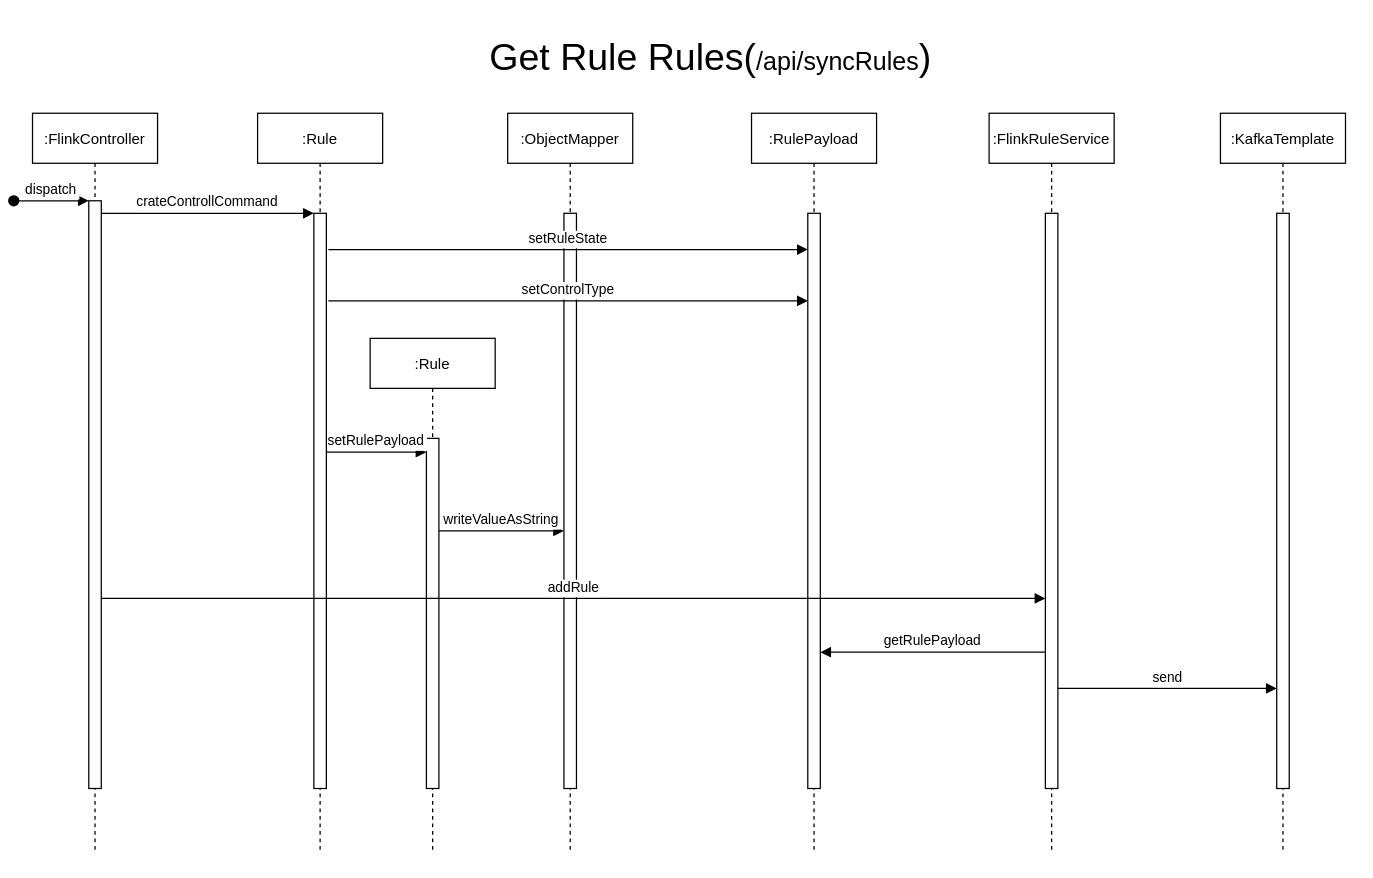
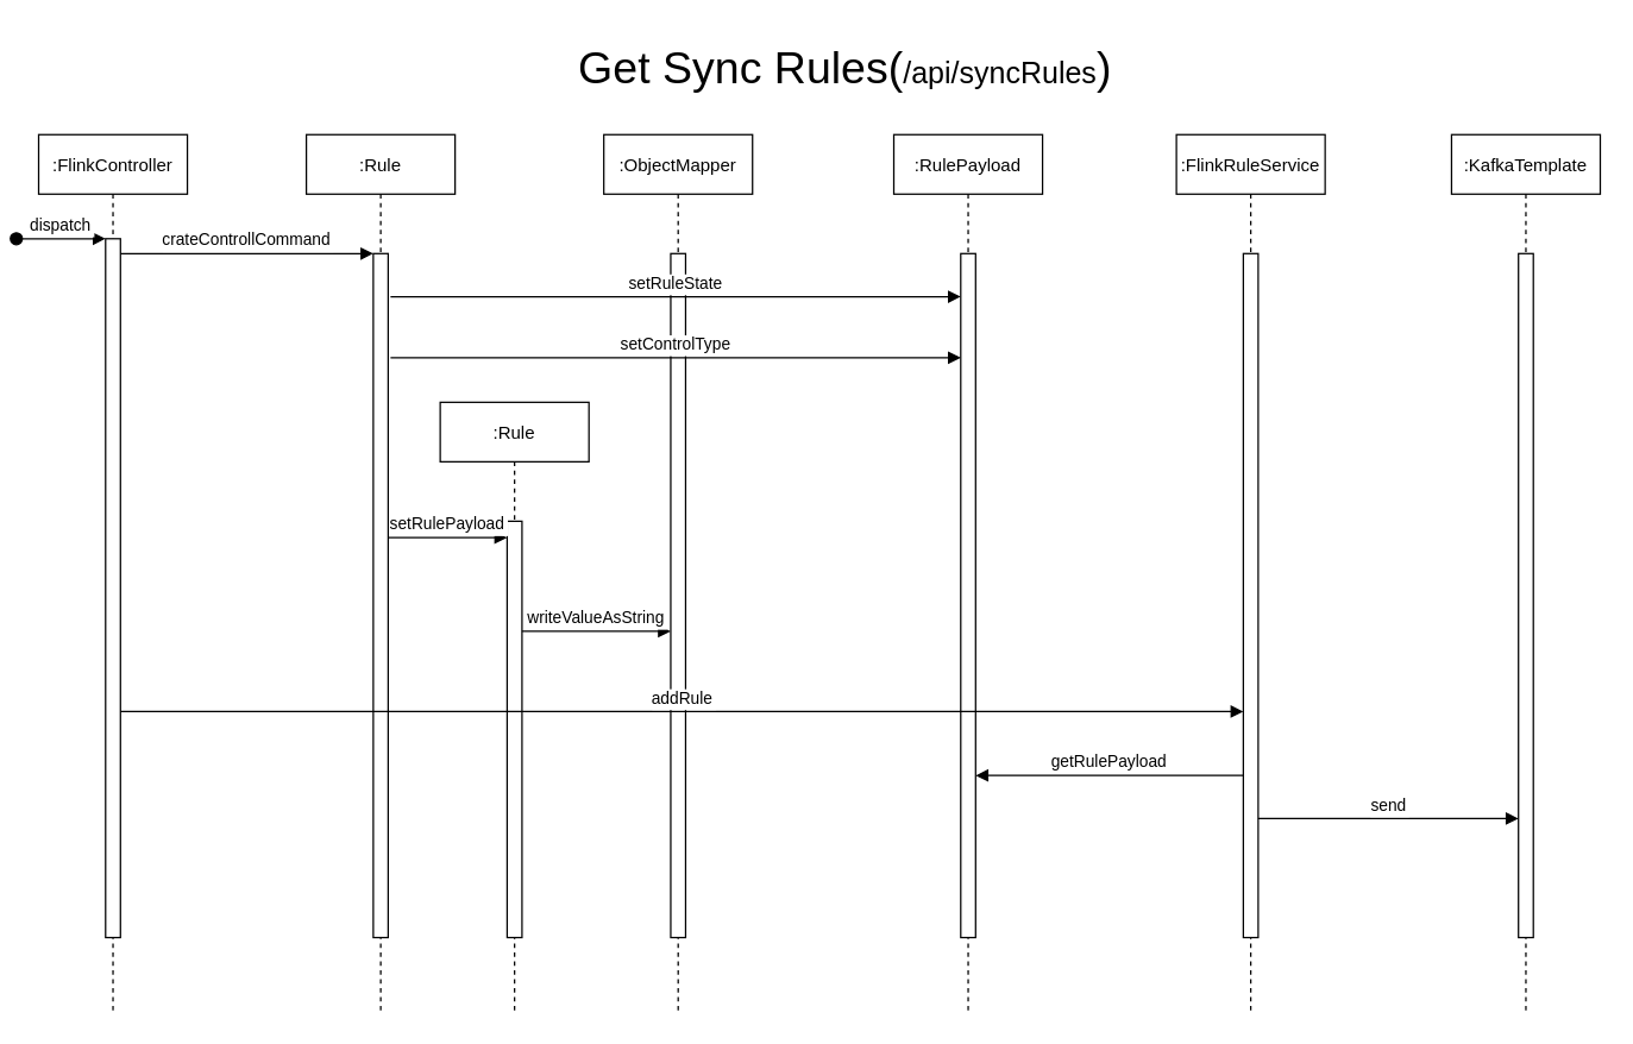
  <mxCell id="0" />
  <mxCell id="1" parent="0" />
  <mxCell id="2" value=":FlinkController" style="shape=umlLifeline;perimeter=lifelinePerimeter;container=1;collapsible=0;recursiveResize=0;rounded=0;shadow=0;strokeWidth=1;" vertex="1" parent="1"><mxGeometry x="20.5" y="90" width="100" height="590" as="geometry" /></mxCell>
  <mxCell id="3" value="" style="points=[];perimeter=orthogonalPerimeter;rounded=0;shadow=0;strokeWidth=1;" vertex="1" parent="2"><mxGeometry x="45" y="70" width="10" height="470" as="geometry" /></mxCell>
  <mxCell id="4" value="dispatch" style="verticalAlign=bottom;startArrow=oval;endArrow=block;startSize=8;shadow=0;strokeWidth=1;" edge="1" parent="2" target="3"><mxGeometry relative="1" as="geometry"><mxPoint x="-15" y="70" as="sourcePoint" /></mxGeometry></mxCell>
  <mxCell id="5" value=":Rule" style="shape=umlLifeline;perimeter=lifelinePerimeter;container=1;collapsible=0;recursiveResize=0;rounded=0;shadow=0;strokeWidth=1;" vertex="1" parent="1"><mxGeometry x="200.5" y="90" width="100" height="590" as="geometry" /></mxCell>
  <mxCell id="6" value="" style="points=[];perimeter=orthogonalPerimeter;rounded=0;shadow=0;strokeWidth=1;" vertex="1" parent="5"><mxGeometry x="45" y="80" width="10" height="460" as="geometry" /></mxCell>
  <mxCell id="7" value="crateControllCommand" style="verticalAlign=bottom;endArrow=block;entryX=0;entryY=0;shadow=0;strokeWidth=1;" edge="1" parent="1" source="3" target="6"><mxGeometry relative="1" as="geometry"><mxPoint x="175.5" y="170" as="sourcePoint" /></mxGeometry></mxCell>
  <mxCell id="8" value=":RulePayload" style="shape=umlLifeline;perimeter=lifelinePerimeter;container=1;collapsible=0;recursiveResize=0;rounded=0;shadow=0;strokeWidth=1;" vertex="1" parent="1"><mxGeometry x="595.5" y="90" width="100" height="590" as="geometry" /></mxCell>
  <mxCell id="9" value="" style="points=[];perimeter=orthogonalPerimeter;rounded=0;shadow=0;strokeWidth=1;" vertex="1" parent="8"><mxGeometry x="45" y="80" width="10" height="460" as="geometry" /></mxCell>
  <mxCell id="10" value=":FlinkRuleService" style="shape=umlLifeline;perimeter=lifelinePerimeter;container=1;collapsible=0;recursiveResize=0;rounded=0;shadow=0;strokeWidth=1;" vertex="1" parent="1"><mxGeometry x="785.5" y="90" width="100" height="590" as="geometry" /></mxCell>
  <mxCell id="11" value="" style="points=[];perimeter=orthogonalPerimeter;rounded=0;shadow=0;strokeWidth=1;" vertex="1" parent="10"><mxGeometry x="45" y="80" width="10" height="460" as="geometry" /></mxCell>
- <mxCell id="12" value="&lt;font style=&quot;font-size: 30px&quot;&gt;Get Rule Rules(&lt;/font&gt;&lt;font style=&quot;font-size: 20px&quot;&gt;/api/syncRules&lt;/font&gt;&lt;font style=&quot;font-size: 30px&quot;&gt;)&lt;/font&gt;" style="text;html=1;strokeColor=none;fillColor=none;align=center;verticalAlign=middle;whiteSpace=wrap;rounded=0;" vertex="1" parent="1"><mxGeometry x="218" y="20" width="690" height="50" as="geometry" /></mxCell>
+ <mxCell id="12" value="&lt;font style=&quot;font-size: 30px&quot;&gt;Get Sync Rules(&lt;/font&gt;&lt;font style=&quot;font-size: 20px&quot;&gt;/api/syncRules&lt;/font&gt;&lt;font style=&quot;font-size: 30px&quot;&gt;)&lt;/font&gt;" style="text;html=1;strokeColor=none;fillColor=none;align=center;verticalAlign=middle;whiteSpace=wrap;rounded=0;" vertex="1" parent="1"><mxGeometry x="218" y="20" width="690" height="50" as="geometry" /></mxCell>
  <mxCell id="13" value=":Rule" style="shape=umlLifeline;perimeter=lifelinePerimeter;container=1;collapsible=0;recursiveResize=0;rounded=0;shadow=0;strokeWidth=1;" vertex="1" parent="1"><mxGeometry x="290.5" y="270" width="100" height="410" as="geometry" /></mxCell>
  <mxCell id="14" value="" style="points=[];perimeter=orthogonalPerimeter;rounded=0;shadow=0;strokeWidth=1;" vertex="1" parent="13"><mxGeometry x="45" y="80" width="10" height="280" as="geometry" /></mxCell>
  <mxCell id="15" value="setRulePayload" style="verticalAlign=bottom;endArrow=block;shadow=0;strokeWidth=1;" edge="1" parent="1"><mxGeometry relative="1" as="geometry"><mxPoint x="255.5" y="361" as="sourcePoint" /><mxPoint x="335.5" y="361" as="targetPoint" /></mxGeometry></mxCell>
  <mxCell id="16" value=":ObjectMapper" style="shape=umlLifeline;perimeter=lifelinePerimeter;container=1;collapsible=0;recursiveResize=0;rounded=0;shadow=0;strokeWidth=1;" vertex="1" parent="1"><mxGeometry x="400.5" y="90" width="100" height="590" as="geometry" /></mxCell>
  <mxCell id="17" value="" style="points=[];perimeter=orthogonalPerimeter;rounded=0;shadow=0;strokeWidth=1;" vertex="1" parent="16"><mxGeometry x="45" y="80" width="10" height="460" as="geometry" /></mxCell>
  <mxCell id="18" value="writeValueAsString" style="verticalAlign=bottom;endArrow=block;shadow=0;strokeWidth=1;" edge="1" parent="1"><mxGeometry relative="1" as="geometry"><mxPoint x="345.5" y="424" as="sourcePoint" /><mxPoint x="445.5" y="424" as="targetPoint" /></mxGeometry></mxCell>
  <mxCell id="19" value="setRuleState" style="verticalAlign=bottom;endArrow=block;shadow=0;strokeWidth=1;exitX=1.159;exitY=0.075;exitDx=0;exitDy=0;exitPerimeter=0;" edge="1" parent="1" target="9"><mxGeometry relative="1" as="geometry"><mxPoint x="257.09" y="199" as="sourcePoint" /><mxPoint x="400" y="199" as="targetPoint" /></mxGeometry></mxCell>
  <mxCell id="20" value="setControlType" style="verticalAlign=bottom;endArrow=block;shadow=0;strokeWidth=1;exitX=1.159;exitY=0.075;exitDx=0;exitDy=0;exitPerimeter=0;" edge="1" parent="1" target="9"><mxGeometry relative="1" as="geometry"><mxPoint x="257.09" y="240" as="sourcePoint" /><mxPoint x="400" y="240" as="targetPoint" /></mxGeometry></mxCell>
  <mxCell id="21" value="addRule" style="verticalAlign=bottom;endArrow=block;shadow=0;strokeWidth=1;" edge="1" parent="1"><mxGeometry relative="1" as="geometry"><mxPoint x="75.5" y="478" as="sourcePoint" /><mxPoint x="830.5" y="478" as="targetPoint" /></mxGeometry></mxCell>
  <mxCell id="22" value="getRulePayload" style="verticalAlign=bottom;endArrow=block;shadow=0;strokeWidth=1;" edge="1" parent="1"><mxGeometry relative="1" as="geometry"><mxPoint x="830.5" y="521" as="sourcePoint" /><mxPoint x="650.5" y="521" as="targetPoint" /></mxGeometry></mxCell>
  <mxCell id="23" value=":KafkaTemplate" style="shape=umlLifeline;perimeter=lifelinePerimeter;container=1;collapsible=0;recursiveResize=0;rounded=0;shadow=0;strokeWidth=1;" vertex="1" parent="1"><mxGeometry x="970.5" y="90" width="100" height="590" as="geometry" /></mxCell>
  <mxCell id="24" value="" style="points=[];perimeter=orthogonalPerimeter;rounded=0;shadow=0;strokeWidth=1;" vertex="1" parent="23"><mxGeometry x="45" y="80" width="10" height="460" as="geometry" /></mxCell>
  <mxCell id="25" value="send" style="verticalAlign=bottom;endArrow=block;shadow=0;strokeWidth=1;" edge="1" parent="1" target="24"><mxGeometry relative="1" as="geometry"><mxPoint x="840.5" y="550" as="sourcePoint" /><mxPoint x="940.5" y="550" as="targetPoint" /></mxGeometry></mxCell>
